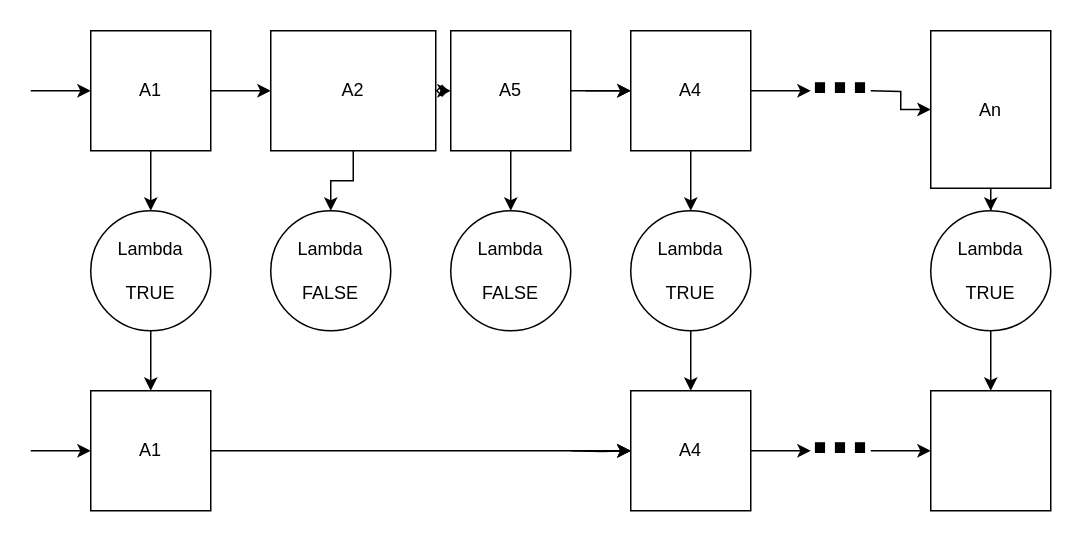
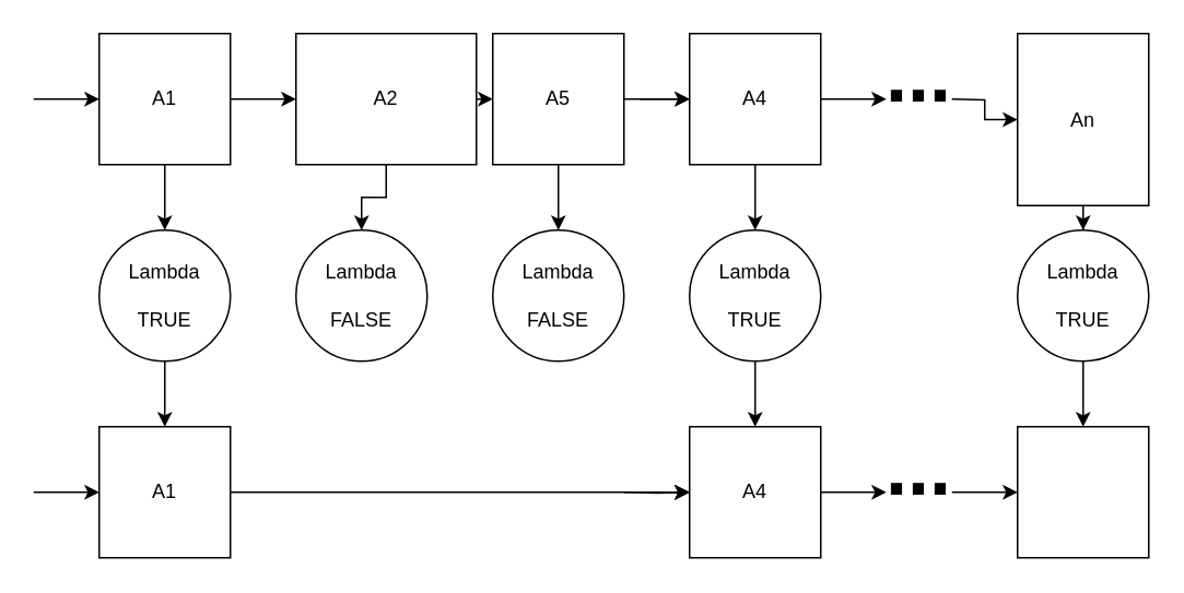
  <mxCell id="0" />
  <mxCell id="1" parent="0" />
  <mxCell id="2" style="edgeStyle=orthogonalEdgeStyle;rounded=0;orthogonalLoop=1;jettySize=auto;html=1;exitX=0;exitY=0.5;exitDx=0;exitDy=0;startArrow=classic;startFill=1;endArrow=none;endFill=0;" edge="1" parent="1" source="4"><mxGeometry relative="1" as="geometry"><mxPoint x="20" y="60" as="targetPoint" /></mxGeometry></mxCell>
  <mxCell id="3" style="edgeStyle=orthogonalEdgeStyle;rounded=0;orthogonalLoop=1;jettySize=auto;html=1;exitX=0.5;exitY=1;exitDx=0;exitDy=0;entryX=0.5;entryY=0;entryDx=0;entryDy=0;startArrow=none;startFill=0;endArrow=classic;endFill=1;" edge="1" parent="1" source="4" target="21"><mxGeometry relative="1" as="geometry" /></mxCell>
  <mxCell id="4" value="A1" style="whiteSpace=wrap;html=1;aspect=fixed;" vertex="1" parent="1"><mxGeometry x="60" y="20" width="80" height="80" as="geometry" /></mxCell>
  <mxCell id="5" style="edgeStyle=orthogonalEdgeStyle;rounded=0;orthogonalLoop=1;jettySize=auto;html=1;exitX=0;exitY=0.5;exitDx=0;exitDy=0;entryX=1;entryY=0.5;entryDx=0;entryDy=0;startArrow=classic;startFill=1;endArrow=none;endFill=0;" edge="1" parent="1" source="7" target="4"><mxGeometry relative="1" as="geometry" /></mxCell>
  <mxCell id="6" value="" style="edgeStyle=orthogonalEdgeStyle;rounded=0;orthogonalLoop=1;jettySize=auto;html=1;startArrow=none;startFill=0;endArrow=classic;endFill=1;" edge="1" parent="1" source="7" target="22"><mxGeometry relative="1" as="geometry" /></mxCell>
  <mxCell id="7" value="A2" style="whiteSpace=wrap;html=1;aspect=fixed;" vertex="1" parent="1"><mxGeometry x="180" y="20" width="110" height="80" as="geometry" /></mxCell>
- <mxCell id="8" style="edgeStyle=orthogonalEdgeStyle;rounded=0;orthogonalLoop=1;jettySize=auto;html=1;exitX=0;exitY=0.5;exitDx=0;exitDy=0;entryX=1;entryY=0.5;entryDx=0;entryDy=0;startArrow=classic;startFill=1;endArrow=diamond;endFill=0;" edge="1" parent="1" source="11" target="7"><mxGeometry relative="1" as="geometry" /></mxCell>
+ <mxCell id="8" style="edgeStyle=orthogonalEdgeStyle;rounded=0;orthogonalLoop=1;jettySize=auto;html=1;exitX=0;exitY=0.5;exitDx=0;exitDy=0;entryX=1;entryY=0.5;entryDx=0;entryDy=0;startArrow=classic;startFill=1;endArrow=none;endFill=0;" edge="1" parent="1" source="11" target="7"><mxGeometry relative="1" as="geometry" /></mxCell>
  <mxCell id="9" value="" style="edgeStyle=orthogonalEdgeStyle;rounded=0;orthogonalLoop=1;jettySize=auto;html=1;startArrow=none;startFill=0;endArrow=classic;endFill=1;" edge="1" parent="1" source="11" target="23"><mxGeometry relative="1" as="geometry" /></mxCell>
  <mxCell id="10" value="" style="edgeStyle=orthogonalEdgeStyle;rounded=0;orthogonalLoop=1;jettySize=auto;html=1;startArrow=none;startFill=0;endArrow=classic;endFill=1;" edge="1" parent="1" source="11" target="15"><mxGeometry relative="1" as="geometry" /></mxCell>
  <mxCell id="11" value="A5" style="whiteSpace=wrap;html=1;aspect=fixed;" vertex="1" parent="1"><mxGeometry x="300" y="20" width="80" height="80" as="geometry" /></mxCell>
  <mxCell id="12" style="edgeStyle=orthogonalEdgeStyle;rounded=0;orthogonalLoop=1;jettySize=auto;html=1;exitX=0;exitY=0.5;exitDx=0;exitDy=0;startArrow=classic;startFill=1;endArrow=none;endFill=0;" edge="1" parent="1" source="15"><mxGeometry relative="1" as="geometry"><mxPoint x="390" y="60" as="targetPoint" /></mxGeometry></mxCell>
  <mxCell id="13" style="edgeStyle=orthogonalEdgeStyle;rounded=0;orthogonalLoop=1;jettySize=auto;html=1;exitX=1;exitY=0.5;exitDx=0;exitDy=0;startArrow=none;startFill=0;endArrow=classic;endFill=1;" edge="1" parent="1" source="15"><mxGeometry relative="1" as="geometry"><mxPoint x="540" y="60" as="targetPoint" /></mxGeometry></mxCell>
  <mxCell id="14" value="" style="edgeStyle=orthogonalEdgeStyle;rounded=0;orthogonalLoop=1;jettySize=auto;html=1;startArrow=none;startFill=0;endArrow=classic;endFill=1;" edge="1" parent="1" source="15" target="25"><mxGeometry relative="1" as="geometry" /></mxCell>
  <mxCell id="15" value="A4" style="whiteSpace=wrap;html=1;aspect=fixed;" vertex="1" parent="1"><mxGeometry x="420" y="20" width="80" height="80" as="geometry" /></mxCell>
  <mxCell id="16" style="edgeStyle=orthogonalEdgeStyle;rounded=0;orthogonalLoop=1;jettySize=auto;html=1;exitX=0;exitY=0.5;exitDx=0;exitDy=0;startArrow=classic;startFill=1;endArrow=none;endFill=0;" edge="1" parent="1" source="18"><mxGeometry relative="1" as="geometry"><mxPoint x="580" y="60" as="targetPoint" /></mxGeometry></mxCell>
  <mxCell id="17" value="" style="edgeStyle=orthogonalEdgeStyle;rounded=0;orthogonalLoop=1;jettySize=auto;html=1;startArrow=none;startFill=0;endArrow=classic;endFill=1;" edge="1" parent="1" source="18" target="27"><mxGeometry relative="1" as="geometry" /></mxCell>
  <mxCell id="18" value="An" style="whiteSpace=wrap;html=1;aspect=fixed;" vertex="1" parent="1"><mxGeometry x="620" y="20" width="80" height="105" as="geometry" /></mxCell>
  <mxCell id="19" value="&lt;b&gt;&lt;font style=&quot;font-size: 48px&quot;&gt;...&lt;/font&gt;&lt;/b&gt;" style="text;html=1;strokeColor=none;fillColor=none;align=center;verticalAlign=middle;whiteSpace=wrap;rounded=0;" vertex="1" parent="1"><mxGeometry x="530" y="30" width="60" height="30" as="geometry" /></mxCell>
  <mxCell id="20" value="" style="edgeStyle=orthogonalEdgeStyle;rounded=0;orthogonalLoop=1;jettySize=auto;html=1;" edge="1" parent="1" source="21" target="29"><mxGeometry relative="1" as="geometry" /></mxCell>
  <mxCell id="21" value="Lambda&lt;br&gt;&lt;br&gt;TRUE" style="ellipse;whiteSpace=wrap;html=1;aspect=fixed;" vertex="1" parent="1"><mxGeometry x="60" y="140" width="80" height="80" as="geometry" /></mxCell>
  <mxCell id="22" value="Lambda&lt;br&gt;&lt;br&gt;FALSE" style="ellipse;whiteSpace=wrap;html=1;aspect=fixed;" vertex="1" parent="1"><mxGeometry x="180" y="140" width="80" height="80" as="geometry" /></mxCell>
  <mxCell id="23" value="Lambda&lt;br&gt;&lt;br&gt;FALSE" style="ellipse;whiteSpace=wrap;html=1;aspect=fixed;" vertex="1" parent="1"><mxGeometry x="300" y="140" width="80" height="80" as="geometry" /></mxCell>
  <mxCell id="24" value="" style="edgeStyle=orthogonalEdgeStyle;rounded=0;orthogonalLoop=1;jettySize=auto;html=1;" edge="1" parent="1" source="25" target="34"><mxGeometry relative="1" as="geometry" /></mxCell>
  <mxCell id="25" value="Lambda&lt;br&gt;&lt;br&gt;TRUE" style="ellipse;whiteSpace=wrap;html=1;aspect=fixed;" vertex="1" parent="1"><mxGeometry x="420" y="140" width="80" height="80" as="geometry" /></mxCell>
  <mxCell id="26" value="" style="edgeStyle=orthogonalEdgeStyle;rounded=0;orthogonalLoop=1;jettySize=auto;html=1;" edge="1" parent="1" source="27" target="36"><mxGeometry relative="1" as="geometry" /></mxCell>
  <mxCell id="27" value="Lambda&lt;br&gt;&lt;br&gt;TRUE" style="ellipse;whiteSpace=wrap;html=1;aspect=fixed;" vertex="1" parent="1"><mxGeometry x="620" y="140" width="80" height="80" as="geometry" /></mxCell>
  <mxCell id="28" style="edgeStyle=orthogonalEdgeStyle;rounded=0;orthogonalLoop=1;jettySize=auto;html=1;exitX=0;exitY=0.5;exitDx=0;exitDy=0;startArrow=classic;startFill=1;endArrow=none;endFill=0;" edge="1" parent="1" source="29"><mxGeometry relative="1" as="geometry"><mxPoint x="20" y="300" as="targetPoint" /></mxGeometry></mxCell>
  <mxCell id="29" value="A1" style="whiteSpace=wrap;html=1;aspect=fixed;" vertex="1" parent="1"><mxGeometry x="60" y="260" width="80" height="80" as="geometry" /></mxCell>
  <mxCell id="30" style="edgeStyle=orthogonalEdgeStyle;rounded=0;orthogonalLoop=1;jettySize=auto;html=1;exitX=0;exitY=0.5;exitDx=0;exitDy=0;entryX=1;entryY=0.5;entryDx=0;entryDy=0;startArrow=classic;startFill=1;endArrow=none;endFill=0;" edge="1" parent="1" source="34" target="29"><mxGeometry relative="1" as="geometry"><mxPoint x="180" y="300" as="sourcePoint" /></mxGeometry></mxCell>
  <mxCell id="31" value="" style="edgeStyle=orthogonalEdgeStyle;rounded=0;orthogonalLoop=1;jettySize=auto;html=1;startArrow=none;startFill=0;endArrow=classic;endFill=1;" edge="1" parent="1" target="34"><mxGeometry relative="1" as="geometry"><mxPoint x="380" y="300" as="sourcePoint" /></mxGeometry></mxCell>
  <mxCell id="32" style="edgeStyle=orthogonalEdgeStyle;rounded=0;orthogonalLoop=1;jettySize=auto;html=1;exitX=0;exitY=0.5;exitDx=0;exitDy=0;startArrow=classic;startFill=1;endArrow=none;endFill=0;" edge="1" parent="1" source="34"><mxGeometry relative="1" as="geometry"><mxPoint x="390" y="300" as="targetPoint" /></mxGeometry></mxCell>
  <mxCell id="33" style="edgeStyle=orthogonalEdgeStyle;rounded=0;orthogonalLoop=1;jettySize=auto;html=1;exitX=1;exitY=0.5;exitDx=0;exitDy=0;startArrow=none;startFill=0;endArrow=classic;endFill=1;" edge="1" parent="1" source="34"><mxGeometry relative="1" as="geometry"><mxPoint x="540" y="300" as="targetPoint" /></mxGeometry></mxCell>
  <mxCell id="34" value="A4" style="whiteSpace=wrap;html=1;aspect=fixed;" vertex="1" parent="1"><mxGeometry x="420" y="260" width="80" height="80" as="geometry" /></mxCell>
  <mxCell id="35" style="edgeStyle=orthogonalEdgeStyle;rounded=0;orthogonalLoop=1;jettySize=auto;html=1;exitX=0;exitY=0.5;exitDx=0;exitDy=0;startArrow=classic;startFill=1;endArrow=none;endFill=0;" edge="1" parent="1" source="36"><mxGeometry relative="1" as="geometry"><mxPoint x="580" y="300" as="targetPoint" /></mxGeometry></mxCell>
  <mxCell id="36" value="" style="whiteSpace=wrap;html=1;aspect=fixed;" vertex="1" parent="1"><mxGeometry x="620" y="260" width="80" height="80" as="geometry" /></mxCell>
  <mxCell id="37" value="&lt;b&gt;&lt;font style=&quot;font-size: 48px&quot;&gt;...&lt;/font&gt;&lt;/b&gt;" style="text;html=1;strokeColor=none;fillColor=none;align=center;verticalAlign=middle;whiteSpace=wrap;rounded=0;" vertex="1" parent="1"><mxGeometry x="530" y="270" width="60" height="30" as="geometry" /></mxCell>
